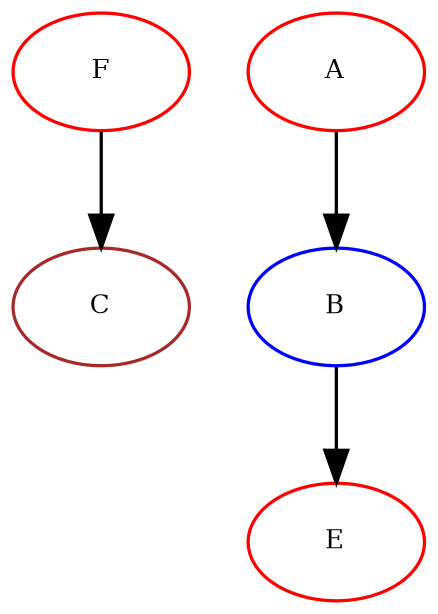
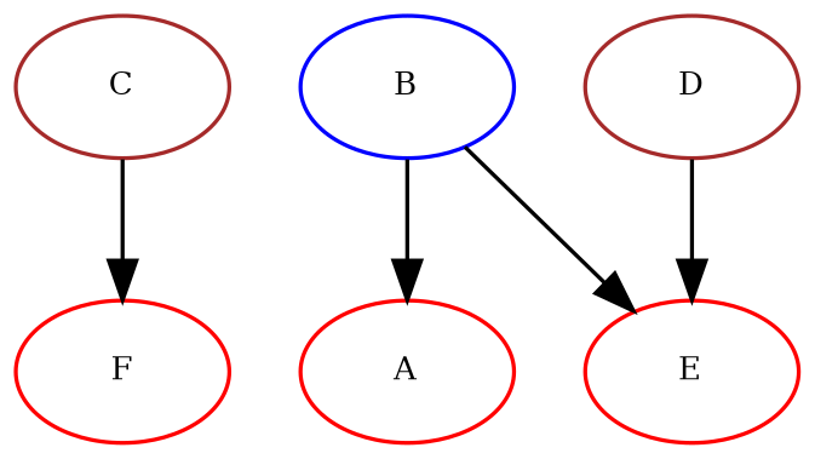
  digraph {
    node [color=red fontsize=8]
    edge [fontsize=8]
    n1 [color=brown label=C]
    n2 [label=F]
    n3 [label=A]
    n4 [color=blue label=B]
    n5 [label=E]
-   n2 -> n1
-   n3 -> n4
+   n6 [color=brown label=D]
+   n1 -> n2
+   n4 -> n3
    n4 -> n5
+   n6 -> n5
  }
